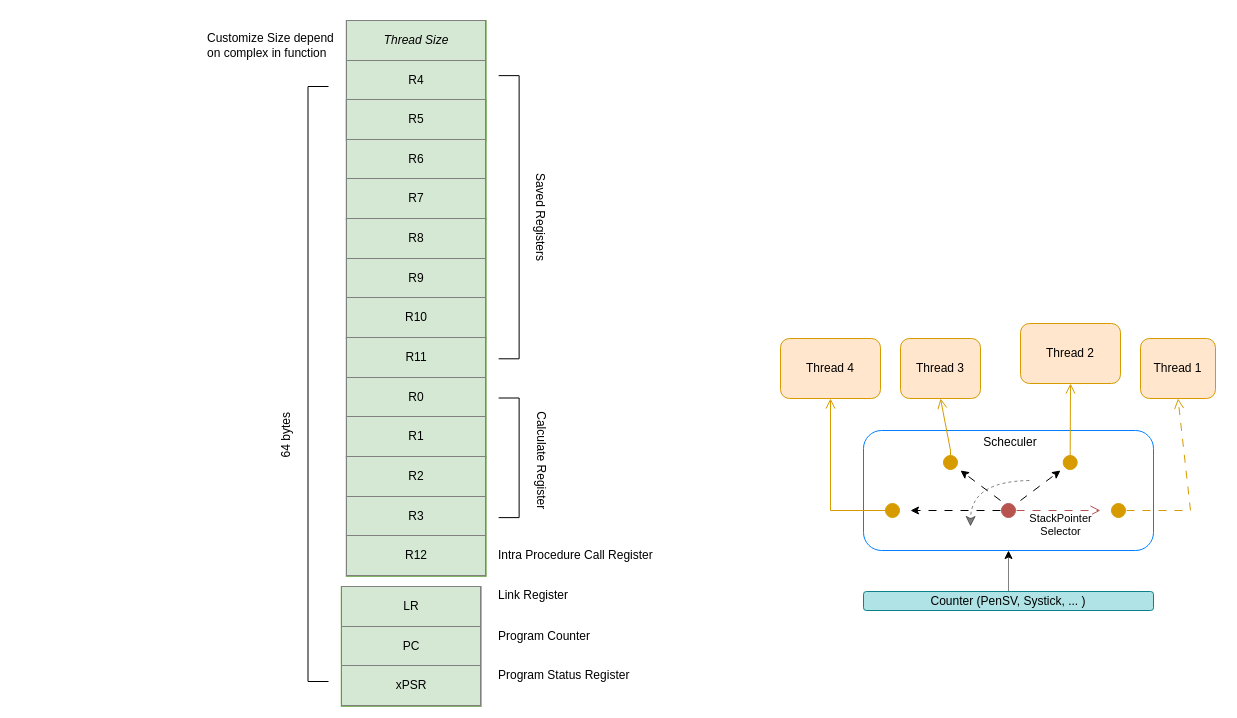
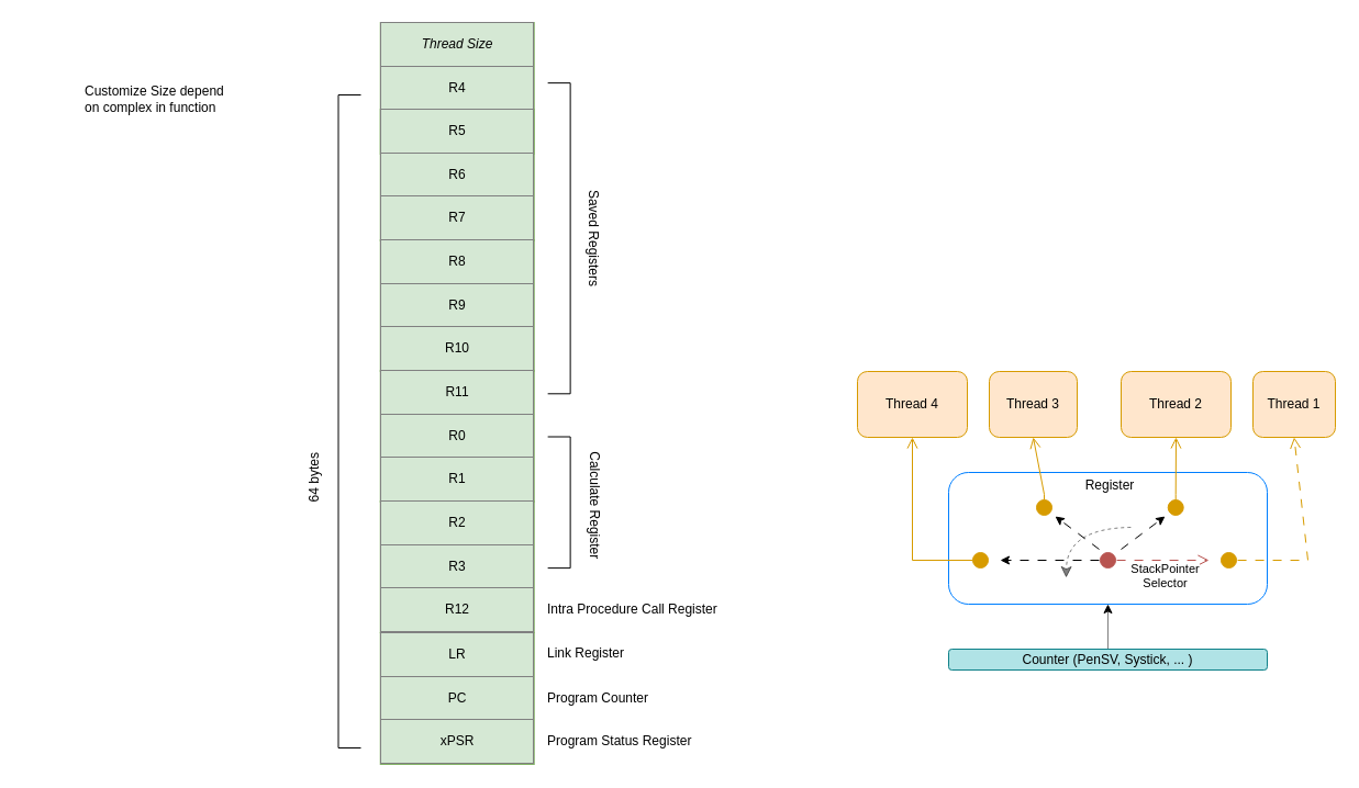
  <mxCell id="0" />
  <mxCell id="1" parent="0" />
  <mxCell id="2" value="" style="rounded=1;whiteSpace=wrap;html=1;strokeColor=light-dark(#007FFF,#EDEDED);glass=0;" vertex="1" parent="1"><mxGeometry x="863" y="430" width="290" height="120" as="geometry" /></mxCell>
  <mxCell id="3" value="&lt;table border=&quot;1&quot; width=&quot;100%&quot; height=&quot;100%&quot; cellpadding=&quot;4&quot; style=&quot;width:100%;height:100%;border-collapse:collapse;&quot;&gt;&lt;tbody&gt;&lt;tr&gt;&lt;th align=&quot;center&quot;&gt;&lt;span style=&quot;font-weight: 400;&quot;&gt;&lt;i&gt;Thread Size&lt;/i&gt;&lt;/span&gt;&lt;/th&gt;&lt;/tr&gt;&lt;tr&gt;&lt;td align=&quot;center&quot;&gt;R4&lt;/td&gt;&lt;/tr&gt;&lt;tr&gt;&lt;td align=&quot;center&quot;&gt;&lt;br&gt;&lt;/td&gt;&lt;/tr&gt;&lt;/tbody&gt;&lt;/table&gt;" style="text;html=1;whiteSpace=wrap;strokeColor=#82b366;fillColor=#d5e8d4;overflow=fill;" vertex="1" parent="1"><mxGeometry x="345.75" y="20" width="140" height="120" as="geometry" /></mxCell>
  <mxCell id="4" value="&lt;table border=&quot;1&quot; width=&quot;100%&quot; height=&quot;100%&quot; cellpadding=&quot;4&quot; style=&quot;width:100%;height:100%;border-collapse:collapse;&quot;&gt;&lt;tbody&gt;&lt;tr&gt;&lt;th align=&quot;center&quot;&gt;&lt;span style=&quot;font-weight: normal;&quot;&gt;R5&lt;/span&gt;&lt;/th&gt;&lt;/tr&gt;&lt;tr&gt;&lt;td align=&quot;center&quot;&gt;R6&lt;/td&gt;&lt;/tr&gt;&lt;tr&gt;&lt;td align=&quot;center&quot;&gt;R7&lt;/td&gt;&lt;/tr&gt;&lt;/tbody&gt;&lt;/table&gt;" style="text;html=1;whiteSpace=wrap;strokeColor=#82b366;fillColor=#d5e8d4;overflow=fill;" vertex="1" parent="1"><mxGeometry x="345.75" y="99" width="140" height="120" as="geometry" /></mxCell>
  <mxCell id="5" value="&lt;table border=&quot;1&quot; width=&quot;100%&quot; height=&quot;100%&quot; cellpadding=&quot;4&quot; style=&quot;width:100%;height:100%;border-collapse:collapse;&quot;&gt;&lt;tbody&gt;&lt;tr&gt;&lt;th align=&quot;center&quot;&gt;&lt;span style=&quot;font-weight: normal;&quot;&gt;R8&lt;/span&gt;&lt;/th&gt;&lt;/tr&gt;&lt;tr&gt;&lt;td align=&quot;center&quot;&gt;R9&lt;/td&gt;&lt;/tr&gt;&lt;tr&gt;&lt;td align=&quot;center&quot;&gt;R10&lt;/td&gt;&lt;/tr&gt;&lt;/tbody&gt;&lt;/table&gt;" style="text;html=1;whiteSpace=wrap;strokeColor=#82b366;fillColor=#d5e8d4;overflow=fill;" vertex="1" parent="1"><mxGeometry x="345.75" y="218" width="140" height="120" as="geometry" /></mxCell>
  <mxCell id="6" value="&lt;table border=&quot;1&quot; width=&quot;100%&quot; height=&quot;100%&quot; cellpadding=&quot;4&quot; style=&quot;width:100%;height:100%;border-collapse:collapse;&quot;&gt;&lt;tbody&gt;&lt;tr&gt;&lt;th align=&quot;center&quot;&gt;&lt;span style=&quot;font-weight: normal;&quot;&gt;R11&lt;/span&gt;&lt;/th&gt;&lt;/tr&gt;&lt;tr&gt;&lt;td align=&quot;center&quot;&gt;R0&lt;/td&gt;&lt;/tr&gt;&lt;tr&gt;&lt;td align=&quot;center&quot;&gt;R1&lt;/td&gt;&lt;/tr&gt;&lt;/tbody&gt;&lt;/table&gt;" style="text;html=1;whiteSpace=wrap;strokeColor=#82b366;fillColor=#d5e8d4;overflow=fill;" vertex="1" parent="1"><mxGeometry x="345.75" y="337" width="140" height="120" as="geometry" /></mxCell>
  <mxCell id="7" value="&lt;table border=&quot;1&quot; width=&quot;100%&quot; height=&quot;100%&quot; cellpadding=&quot;4&quot; style=&quot;width:100%;height:100%;border-collapse:collapse;&quot;&gt;&lt;tbody&gt;&lt;tr&gt;&lt;th align=&quot;center&quot;&gt;&lt;span style=&quot;font-weight: normal;&quot;&gt;R2&lt;/span&gt;&lt;/th&gt;&lt;/tr&gt;&lt;tr&gt;&lt;td align=&quot;center&quot;&gt;R3&lt;/td&gt;&lt;/tr&gt;&lt;tr&gt;&lt;td align=&quot;center&quot;&gt;R12&lt;/td&gt;&lt;/tr&gt;&lt;/tbody&gt;&lt;/table&gt;" style="text;html=1;whiteSpace=wrap;strokeColor=#82b366;fillColor=#d5e8d4;overflow=fill;" vertex="1" parent="1"><mxGeometry x="345.75" y="456" width="140" height="120" as="geometry" /></mxCell>
- <mxCell id="8" value="&lt;table border=&quot;1&quot; width=&quot;100%&quot; height=&quot;100%&quot; cellpadding=&quot;4&quot; style=&quot;width:100%;height:100%;border-collapse:collapse;&quot;&gt;&lt;tbody&gt;&lt;tr&gt;&lt;th align=&quot;center&quot;&gt;&lt;span style=&quot;font-weight: 400;&quot;&gt;LR&lt;/span&gt;&lt;/th&gt;&lt;/tr&gt;&lt;tr&gt;&lt;td align=&quot;center&quot;&gt;PC&lt;/td&gt;&lt;/tr&gt;&lt;tr&gt;&lt;td align=&quot;center&quot;&gt;xPSR&lt;/td&gt;&lt;/tr&gt;&lt;/tbody&gt;&lt;/table&gt;" style="text;html=1;whiteSpace=wrap;strokeColor=#82b366;fillColor=#d5e8d4;overflow=fill;" vertex="1" parent="1"><mxGeometry x="340.75" y="586" width="140" height="120" as="geometry" /></mxCell>
+ <mxCell id="8" value="&lt;table border=&quot;1&quot; width=&quot;100%&quot; height=&quot;100%&quot; cellpadding=&quot;4&quot; style=&quot;width:100%;height:100%;border-collapse:collapse;&quot;&gt;&lt;tbody&gt;&lt;tr&gt;&lt;th align=&quot;center&quot;&gt;&lt;span style=&quot;font-weight: 400;&quot;&gt;LR&lt;/span&gt;&lt;/th&gt;&lt;/tr&gt;&lt;tr&gt;&lt;td align=&quot;center&quot;&gt;PC&lt;/td&gt;&lt;/tr&gt;&lt;tr&gt;&lt;td align=&quot;center&quot;&gt;xPSR&lt;/td&gt;&lt;/tr&gt;&lt;/tbody&gt;&lt;/table&gt;" style="text;html=1;whiteSpace=wrap;strokeColor=#82b366;fillColor=#d5e8d4;overflow=fill;" vertex="1" parent="1"><mxGeometry x="345.75" y="576" width="140" height="120" as="geometry" /></mxCell>
  <mxCell id="9" value="" style="shape=partialRectangle;whiteSpace=wrap;html=1;bottom=1;right=1;left=1;top=0;fillColor=none;routingCenterX=-0.5;flipV=1;flipH=0;rotation=270;" vertex="1" parent="1"><mxGeometry x="20" y="373.5" width="595" height="20" as="geometry" /></mxCell>
  <mxCell id="10" value="64 bytes" style="text;html=1;align=center;verticalAlign=middle;whiteSpace=wrap;rounded=0;rotation=270;" vertex="1" parent="1"><mxGeometry x="255.75" y="420" width="60" height="30" as="geometry" /></mxCell>
  <mxCell id="11" value="" style="shape=partialRectangle;whiteSpace=wrap;html=1;bottom=1;right=1;left=1;top=0;fillColor=none;routingCenterX=-0.5;flipV=1;flipH=0;rotation=90;" vertex="1" parent="1"><mxGeometry x="448.82" y="447.31" width="119.62" height="20" as="geometry" /></mxCell>
  <mxCell id="12" value="Calculate Register" style="text;html=1;align=center;verticalAlign=middle;whiteSpace=wrap;rounded=0;rotation=90;" vertex="1" parent="1"><mxGeometry x="465.75" y="445" width="150" height="30" as="geometry" /></mxCell>
  <mxCell id="13" value="" style="shape=partialRectangle;whiteSpace=wrap;html=1;bottom=1;right=1;left=1;top=0;fillColor=none;routingCenterX=-0.5;flipV=1;flipH=0;rotation=90;" vertex="1" parent="1"><mxGeometry x="367.04" y="206.72" width="283.18" height="20" as="geometry" /></mxCell>
  <mxCell id="14" value="Saved Registers" style="text;html=1;align=center;verticalAlign=middle;whiteSpace=wrap;rounded=0;rotation=90;" vertex="1" parent="1"><mxGeometry x="465.75" y="201.72" width="150" height="30" as="geometry" /></mxCell>
  <mxCell id="15" value="Link Register" style="text;html=1;align=left;verticalAlign=middle;whiteSpace=wrap;rounded=0;rotation=0;" vertex="1" parent="1"><mxGeometry x="495.75" y="580" width="150" height="30" as="geometry" /></mxCell>
  <mxCell id="16" value="Program Status Register" style="text;html=1;align=left;verticalAlign=middle;whiteSpace=wrap;rounded=0;rotation=0;" vertex="1" parent="1"><mxGeometry x="495.75" y="660" width="150" height="30" as="geometry" /></mxCell>
  <mxCell id="17" value="Program Counter" style="text;html=1;align=left;verticalAlign=middle;whiteSpace=wrap;rounded=0;rotation=0;" vertex="1" parent="1"><mxGeometry x="495.75" y="621" width="150" height="30" as="geometry" /></mxCell>
- <mxCell id="18" value="&lt;div style=&quot;text-align: start;&quot;&gt;&lt;span style=&quot;background-color: transparent; color: light-dark(rgb(0, 0, 0), rgb(255, 255, 255));&quot;&gt;Customize Size depend on complex in function&lt;/span&gt;&lt;/div&gt;" style="text;html=1;align=center;verticalAlign=middle;whiteSpace=wrap;rounded=0;" vertex="1" parent="1"><mxGeometry x="205.75" y="30" width="140" height="30" as="geometry" /></mxCell>
+ <mxCell id="18" value="&lt;div style=&quot;text-align: start;&quot;&gt;&lt;span style=&quot;background-color: transparent; color: light-dark(rgb(0, 0, 0), rgb(255, 255, 255));&quot;&gt;Customize Size depend on complex in function&lt;/span&gt;&lt;/div&gt;" style="text;html=1;align=center;verticalAlign=middle;whiteSpace=wrap;rounded=0;" vertex="1" parent="1"><mxGeometry x="75.75" y="75" width="140" height="30" as="geometry" /></mxCell>
  <mxCell id="19" value="Intra Procedure Call Register" style="text;html=1;align=left;verticalAlign=middle;whiteSpace=wrap;rounded=0;rotation=0;" vertex="1" parent="1"><mxGeometry x="495.75" y="540" width="180" height="30" as="geometry" /></mxCell>
  <mxCell id="20" value="Thread 4" style="rounded=1;whiteSpace=wrap;html=1;fillColor=#ffe6cc;strokeColor=#d79b00;" vertex="1" parent="1"><mxGeometry x="780" y="338" width="100" height="60" as="geometry" /></mxCell>
  <mxCell id="21" value="Thread 3" style="rounded=1;whiteSpace=wrap;html=1;fillColor=#ffe6cc;strokeColor=#d79b00;" vertex="1" parent="1"><mxGeometry x="900" y="338" width="80" height="60" as="geometry" /></mxCell>
- <mxCell id="22" value="Thread 2" style="rounded=1;whiteSpace=wrap;html=1;fillColor=#ffe6cc;strokeColor=#d79b00;" vertex="1" parent="1"><mxGeometry x="1020" y="323" width="100" height="60" as="geometry" /></mxCell>
+ <mxCell id="22" value="Thread 2" style="rounded=1;whiteSpace=wrap;html=1;fillColor=#ffe6cc;strokeColor=#d79b00;" vertex="1" parent="1"><mxGeometry x="1020" y="338" width="100" height="60" as="geometry" /></mxCell>
  <mxCell id="23" value="Thread 1" style="rounded=1;whiteSpace=wrap;html=1;fillColor=#ffe6cc;strokeColor=#d79b00;" vertex="1" parent="1"><mxGeometry x="1140" y="338" width="75" height="60" as="geometry" /></mxCell>
  <mxCell id="24" value="" style="html=1;verticalAlign=bottom;startArrow=circle;startFill=1;endArrow=open;startSize=6;endSize=8;curved=0;rounded=0;entryX=0.5;entryY=1;entryDx=0;entryDy=0;fillColor=#ffe6cc;strokeColor=#d79b00;" edge="1" parent="1" target="20"><mxGeometry width="80" relative="1" as="geometry"><mxPoint x="900" y="510" as="sourcePoint" /><mxPoint x="930" y="456" as="targetPoint" /><Array as="points"><mxPoint x="830" y="510" /></Array></mxGeometry></mxCell>
  <mxCell id="25" value="" style="html=1;verticalAlign=bottom;startArrow=circle;startFill=1;endArrow=open;startSize=6;endSize=8;curved=0;rounded=0;fillColor=#ffe6cc;strokeColor=#d79b00;entryX=0.5;entryY=1;entryDx=0;entryDy=0;" edge="1" parent="1" target="21"><mxGeometry width="80" relative="1" as="geometry"><mxPoint x="950" y="470" as="sourcePoint" /><mxPoint x="950" y="370" as="targetPoint" /><Array as="points"><mxPoint x="950" y="450" /></Array></mxGeometry></mxCell>
  <mxCell id="26" value="" style="html=1;verticalAlign=bottom;startArrow=circle;startFill=1;endArrow=open;startSize=6;endSize=8;curved=0;rounded=0;fillColor=#ffe6cc;strokeColor=#d79b00;entryX=0.5;entryY=1;entryDx=0;entryDy=0;" edge="1" parent="1" target="22"><mxGeometry width="80" relative="1" as="geometry"><mxPoint x="1069.71" y="470" as="sourcePoint" /><mxPoint x="1070" y="370" as="targetPoint" /><Array as="points"><mxPoint x="1069.71" y="450" /></Array></mxGeometry></mxCell>
  <mxCell id="27" value="" style="html=1;verticalAlign=bottom;startArrow=circle;startFill=1;endArrow=open;startSize=6;endSize=8;curved=0;rounded=0;fillColor=#ffe6cc;strokeColor=#d79b00;entryX=0.5;entryY=1;entryDx=0;entryDy=0;flowAnimation=1;" edge="1" parent="1" target="23"><mxGeometry width="80" relative="1" as="geometry"><mxPoint x="1110" y="510" as="sourcePoint" /><mxPoint x="1190" y="380" as="targetPoint" /><Array as="points"><mxPoint x="1190" y="510" /></Array></mxGeometry></mxCell>
  <mxCell id="28" value="&lt;span style=&quot;background-color: light-dark(#ffffff, var(--ge-dark-color, #121212));&quot;&gt;StackPointer &lt;br&gt;Selector&lt;/span&gt;" style="html=1;verticalAlign=bottom;startArrow=circle;startFill=1;endArrow=open;startSize=6;endSize=8;curved=0;rounded=0;fillColor=#f8cecc;strokeColor=#b85450;flowAnimation=1;" edge="1" parent="1"><mxGeometry x="0.2" y="-30" width="80" relative="1" as="geometry"><mxPoint x="1000" y="510" as="sourcePoint" /><mxPoint x="1100" y="510" as="targetPoint" /><mxPoint as="offset" /></mxGeometry></mxCell>
  <mxCell id="29" value="" style="endArrow=classic;html=1;rounded=0;dashed=1;dashPattern=8 8;flowAnimation=0;" edge="1" parent="1"><mxGeometry width="50" height="50" relative="1" as="geometry"><mxPoint x="1020" y="500" as="sourcePoint" /><mxPoint x="1060" y="470" as="targetPoint" /></mxGeometry></mxCell>
  <mxCell id="30" value="" style="endArrow=classic;html=1;rounded=0;dashed=1;dashPattern=8 8;flowAnimation=0;" edge="1" parent="1"><mxGeometry width="50" height="50" relative="1" as="geometry"><mxPoint x="1000" y="500" as="sourcePoint" /><mxPoint x="960" y="470" as="targetPoint" /></mxGeometry></mxCell>
  <mxCell id="31" value="" style="endArrow=classic;html=1;rounded=0;dashed=1;dashPattern=8 8;flowAnimation=0;" edge="1" parent="1"><mxGeometry width="50" height="50" relative="1" as="geometry"><mxPoint x="1000" y="510" as="sourcePoint" /><mxPoint x="910" y="510" as="targetPoint" /></mxGeometry></mxCell>
  <mxCell id="32" value="" style="edgeStyle=orthogonalEdgeStyle;endArrow=classic;html=1;curved=1;rounded=0;endSize=8;startSize=8;dashed=1;opacity=50;shadow=0;flowAnimation=1;" edge="1" parent="1"><mxGeometry width="50" height="50" relative="1" as="geometry"><mxPoint x="1030" y="480" as="sourcePoint" /><mxPoint x="970" y="526" as="targetPoint" /></mxGeometry></mxCell>
- <mxCell id="33" value="Scheculer" style="text;html=1;align=center;verticalAlign=middle;whiteSpace=wrap;rounded=0;" vertex="1" parent="1"><mxGeometry y="427" width="60" height="30" as="geometry" x="980" /></mxCell>
+ <mxCell id="33" value="Register" style="text;html=1;align=center;verticalAlign=middle;whiteSpace=wrap;rounded=0;" vertex="1" parent="1"><mxGeometry y="427" width="60" height="30" as="geometry" x="980" /></mxCell>
  <mxCell id="34" style="edgeStyle=orthogonalEdgeStyle;rounded=0;orthogonalLoop=1;jettySize=auto;html=1;entryX=0.5;entryY=1;entryDx=0;entryDy=0;dashed=1;dashPattern=1 1;" edge="1" parent="1" source="35" target="2"><mxGeometry relative="1" as="geometry" /></mxCell>
  <mxCell id="35" value="Counter (PenSV, Systick, ... )" style="rounded=1;whiteSpace=wrap;html=1;fillColor=#b0e3e6;strokeColor=#0e8088;" vertex="1" parent="1"><mxGeometry x="863" y="591" width="290" height="19" as="geometry" /></mxCell>
